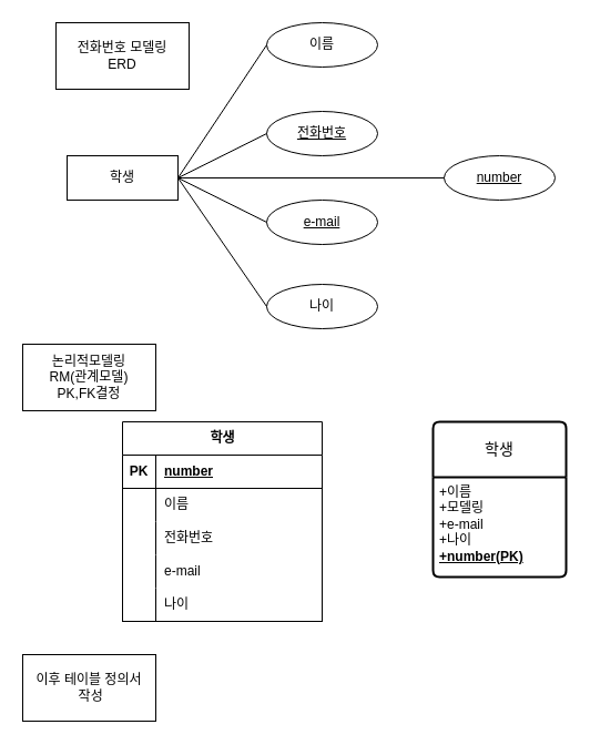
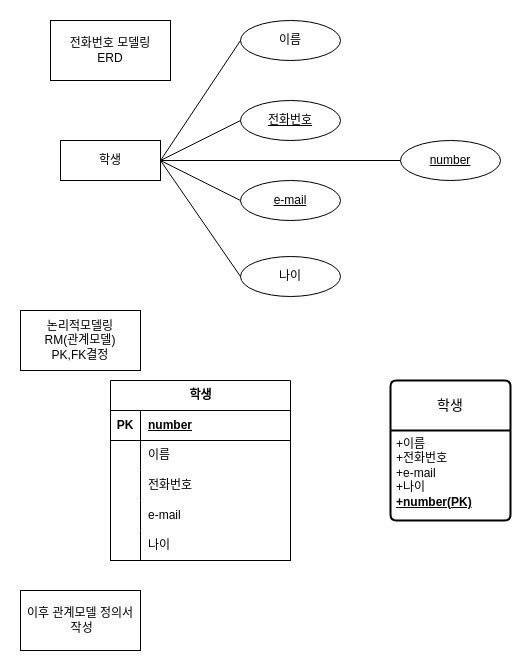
  <mxCell id="0" />
  <mxCell id="1" parent="0" />
  <mxCell id="2" value="이름" style="ellipse;whiteSpace=wrap;html=1;align=center;" vertex="1" parent="1"><mxGeometry x="240" y="20" width="100" height="40" as="geometry" /></mxCell>
  <mxCell id="3" value="학생" style="whiteSpace=wrap;html=1;align=center;" vertex="1" parent="1"><mxGeometry x="60" y="140" width="100" height="40" as="geometry" /></mxCell>
  <mxCell id="4" value="" style="endArrow=none;html=1;rounded=0;exitX=1;exitY=0.5;exitDx=0;exitDy=0;entryX=0;entryY=0.5;entryDx=0;entryDy=0;" edge="1" parent="1" source="3" target="2"><mxGeometry relative="1" as="geometry"><mxPoint x="130" y="420" as="sourcePoint" /><mxPoint x="290" y="420" as="targetPoint" /></mxGeometry></mxCell>
  <mxCell id="5" value="전화번호" style="ellipse;whiteSpace=wrap;html=1;align=center;verticalAlign=middle;fontStyle=4" vertex="1" parent="1"><mxGeometry x="240" y="100" width="100" height="40" as="geometry" /></mxCell>
  <mxCell id="6" value="e-mail" style="ellipse;whiteSpace=wrap;html=1;align=center;fontStyle=4" vertex="1" parent="1"><mxGeometry x="240" y="180" width="100" height="40" as="geometry" /></mxCell>
  <mxCell id="7" value="나이" style="ellipse;whiteSpace=wrap;html=1;align=center;" vertex="1" parent="1"><mxGeometry x="240" y="256" width="100" height="40" as="geometry" /></mxCell>
  <mxCell id="8" value="" style="endArrow=none;html=1;rounded=0;entryX=0;entryY=0.5;entryDx=0;entryDy=0;exitX=1;exitY=0.5;exitDx=0;exitDy=0;" edge="1" parent="1" source="3" target="5"><mxGeometry relative="1" as="geometry"><mxPoint x="200" y="210" as="sourcePoint" /><mxPoint x="250" y="50" as="targetPoint" /></mxGeometry></mxCell>
  <mxCell id="9" value="" style="endArrow=none;html=1;rounded=0;exitX=1;exitY=0.5;exitDx=0;exitDy=0;entryX=0;entryY=0.5;entryDx=0;entryDy=0;" edge="1" parent="1" source="3" target="6"><mxGeometry relative="1" as="geometry"><mxPoint x="160" y="180" as="sourcePoint" /><mxPoint x="260" y="60" as="targetPoint" /></mxGeometry></mxCell>
  <mxCell id="10" value="" style="endArrow=none;html=1;rounded=0;exitX=1;exitY=0.5;exitDx=0;exitDy=0;entryX=0;entryY=0.5;entryDx=0;entryDy=0;" edge="1" parent="1" source="3" target="7"><mxGeometry relative="1" as="geometry"><mxPoint x="170" y="190" as="sourcePoint" /><mxPoint x="270" y="70" as="targetPoint" /></mxGeometry></mxCell>
  <mxCell id="11" value="number" style="ellipse;whiteSpace=wrap;html=1;align=center;fontStyle=4;" vertex="1" parent="1"><mxGeometry x="400" y="140" width="100" height="40" as="geometry" /></mxCell>
  <mxCell id="12" value="" style="endArrow=none;html=1;rounded=0;entryX=0;entryY=0.5;entryDx=0;entryDy=0;exitX=1;exitY=0.5;exitDx=0;exitDy=0;" edge="1" parent="1" source="3" target="11"><mxGeometry relative="1" as="geometry"><mxPoint x="220" y="159.5" as="sourcePoint" /><mxPoint x="380" y="159.5" as="targetPoint" /></mxGeometry></mxCell>
  <mxCell id="13" value="학생" style="shape=table;startSize=30;container=1;collapsible=1;childLayout=tableLayout;fixedRows=1;rowLines=0;fontStyle=1;align=center;resizeLast=1;html=1;" vertex="1" parent="1"><mxGeometry x="110" y="380" width="180" height="180" as="geometry" /></mxCell>
  <mxCell id="14" value="" style="shape=tableRow;horizontal=0;startSize=0;swimlaneHead=0;swimlaneBody=0;fillColor=none;collapsible=0;dropTarget=0;points=[[0,0.5],[1,0.5]];portConstraint=eastwest;top=0;left=0;right=0;bottom=1;" vertex="1" parent="13"><mxGeometry y="30" width="180" height="30" as="geometry" /></mxCell>
  <mxCell id="15" value="PK" style="shape=partialRectangle;connectable=0;fillColor=none;top=0;left=0;bottom=0;right=0;fontStyle=1;overflow=hidden;whiteSpace=wrap;html=1;" vertex="1" parent="14"><mxGeometry width="30" height="30" as="geometry"><mxRectangle width="30" height="30" as="alternateBounds" /></mxGeometry></mxCell>
  <mxCell id="16" value="number" style="shape=partialRectangle;connectable=0;fillColor=none;top=0;left=0;bottom=0;right=0;align=left;spacingLeft=6;fontStyle=5;overflow=hidden;whiteSpace=wrap;html=1;" vertex="1" parent="14"><mxGeometry x="30" width="150" height="30" as="geometry"><mxRectangle width="150" height="30" as="alternateBounds" /></mxGeometry></mxCell>
  <mxCell id="17" value="" style="shape=tableRow;horizontal=0;startSize=0;swimlaneHead=0;swimlaneBody=0;fillColor=none;collapsible=0;dropTarget=0;points=[[0,0.5],[1,0.5]];portConstraint=eastwest;top=0;left=0;right=0;bottom=0;" vertex="1" parent="13"><mxGeometry y="60" width="180" height="30" as="geometry" /></mxCell>
  <mxCell id="18" value="" style="shape=partialRectangle;connectable=0;fillColor=none;top=0;left=0;bottom=0;right=0;editable=1;overflow=hidden;whiteSpace=wrap;html=1;" vertex="1" parent="17"><mxGeometry width="30" height="30" as="geometry"><mxRectangle width="30" height="30" as="alternateBounds" /></mxGeometry></mxCell>
  <mxCell id="19" value="이름&lt;span style=&quot;white-space: pre;&quot;&gt;&#09;&lt;/span&gt;" style="shape=partialRectangle;connectable=0;fillColor=none;top=0;left=0;bottom=0;right=0;align=left;spacingLeft=6;overflow=hidden;whiteSpace=wrap;html=1;" vertex="1" parent="17"><mxGeometry x="30" width="150" height="30" as="geometry"><mxRectangle width="150" height="30" as="alternateBounds" /></mxGeometry></mxCell>
  <mxCell id="20" value="" style="shape=tableRow;horizontal=0;startSize=0;swimlaneHead=0;swimlaneBody=0;fillColor=none;collapsible=0;dropTarget=0;points=[[0,0.5],[1,0.5]];portConstraint=eastwest;top=0;left=0;right=0;bottom=0;" vertex="1" parent="13"><mxGeometry y="90" width="180" height="30" as="geometry" /></mxCell>
  <mxCell id="21" value="" style="shape=partialRectangle;connectable=0;fillColor=none;top=0;left=0;bottom=0;right=0;editable=1;overflow=hidden;whiteSpace=wrap;html=1;" vertex="1" parent="20"><mxGeometry width="30" height="30" as="geometry"><mxRectangle width="30" height="30" as="alternateBounds" /></mxGeometry></mxCell>
  <mxCell id="22" value="전화번호" style="shape=partialRectangle;connectable=0;fillColor=none;top=0;left=0;bottom=0;right=0;align=left;spacingLeft=6;overflow=hidden;whiteSpace=wrap;html=1;" vertex="1" parent="20"><mxGeometry x="30" width="150" height="30" as="geometry"><mxRectangle width="150" height="30" as="alternateBounds" /></mxGeometry></mxCell>
  <mxCell id="23" value="" style="shape=tableRow;horizontal=0;startSize=0;swimlaneHead=0;swimlaneBody=0;fillColor=none;collapsible=0;dropTarget=0;points=[[0,0.5],[1,0.5]];portConstraint=eastwest;top=0;left=0;right=0;bottom=0;" vertex="1" parent="13"><mxGeometry y="120" width="180" height="30" as="geometry" /></mxCell>
  <mxCell id="24" value="" style="shape=partialRectangle;connectable=0;fillColor=none;top=0;left=0;bottom=0;right=0;editable=1;overflow=hidden;whiteSpace=wrap;html=1;" vertex="1" parent="23"><mxGeometry width="30" height="30" as="geometry"><mxRectangle width="30" height="30" as="alternateBounds" /></mxGeometry></mxCell>
  <mxCell id="25" value="e-mail" style="shape=partialRectangle;connectable=0;fillColor=none;top=0;left=0;bottom=0;right=0;align=left;spacingLeft=6;overflow=hidden;whiteSpace=wrap;html=1;" vertex="1" parent="23"><mxGeometry x="30" width="150" height="30" as="geometry"><mxRectangle width="150" height="30" as="alternateBounds" /></mxGeometry></mxCell>
  <mxCell id="26" value="" style="shape=tableRow;horizontal=0;startSize=0;swimlaneHead=0;swimlaneBody=0;fillColor=none;collapsible=0;dropTarget=0;points=[[0,0.5],[1,0.5]];portConstraint=eastwest;top=0;left=0;right=0;bottom=1;fontStyle=0" vertex="1" parent="13"><mxGeometry y="150" width="180" height="30" as="geometry" /></mxCell>
  <mxCell id="27" value="" style="shape=partialRectangle;connectable=0;fillColor=none;top=0;left=0;bottom=0;right=0;fontStyle=1;overflow=hidden;whiteSpace=wrap;html=1;" vertex="1" parent="26"><mxGeometry width="30" height="30" as="geometry"><mxRectangle width="30" height="30" as="alternateBounds" /></mxGeometry></mxCell>
  <mxCell id="28" value="&lt;span style=&quot;font-weight: normal;&quot;&gt;나이&lt;/span&gt;" style="shape=partialRectangle;connectable=0;fillColor=none;top=0;left=0;bottom=0;right=0;align=left;spacingLeft=6;fontStyle=1;overflow=hidden;whiteSpace=wrap;html=1;" vertex="1" parent="26"><mxGeometry x="30" width="150" height="30" as="geometry"><mxRectangle width="150" height="30" as="alternateBounds" /></mxGeometry></mxCell>
  <mxCell id="29" value="학생" style="swimlane;childLayout=stackLayout;horizontal=1;startSize=50;horizontalStack=0;rounded=1;fontSize=14;fontStyle=0;strokeWidth=2;resizeParent=0;resizeLast=1;shadow=0;dashed=0;align=center;arcSize=4;whiteSpace=wrap;html=1;" vertex="1" parent="1"><mxGeometry x="390" y="380" width="120" height="140" as="geometry" /></mxCell>
- <mxCell id="30" value="+이름&lt;br&gt;+모델링&lt;br&gt;+e-mail&lt;br&gt;+나이&lt;br&gt;&lt;u&gt;&lt;b&gt;+number(PK)&lt;/b&gt;&lt;/u&gt;" style="align=left;strokeColor=none;fillColor=none;spacingLeft=4;fontSize=12;verticalAlign=top;resizable=0;rotatable=0;part=1;html=1;" vertex="1" parent="29"><mxGeometry y="50" width="120" height="90" as="geometry" /></mxCell>
- <mxCell id="31" value="이후 테이블 정의서&lt;br&gt;&amp;nbsp;작성" style="rounded=0;whiteSpace=wrap;html=1;" vertex="1" parent="1"><mxGeometry x="20" y="590" width="120" height="60" as="geometry" /></mxCell>
+ <mxCell id="30" value="+이름&lt;br&gt;+전화번호&lt;br&gt;+e-mail&lt;br&gt;+나이&lt;br&gt;&lt;u&gt;&lt;b&gt;+number(PK)&lt;/b&gt;&lt;/u&gt;" style="align=left;strokeColor=none;fillColor=none;spacingLeft=4;fontSize=12;verticalAlign=top;resizable=0;rotatable=0;part=1;html=1;" vertex="1" parent="29"><mxGeometry y="50" width="120" height="90" as="geometry" /></mxCell>
+ <mxCell id="31" value="이후 관계모델 정의서&lt;br&gt;&amp;nbsp;작성" style="rounded=0;whiteSpace=wrap;html=1;" vertex="1" parent="1"><mxGeometry x="20" y="590" width="120" height="60" as="geometry" /></mxCell>
  <mxCell id="32" value="전화번호 모델링&lt;br&gt;ERD" style="rounded=0;whiteSpace=wrap;html=1;" vertex="1" parent="1"><mxGeometry x="50" y="20" width="120" height="60" as="geometry" /></mxCell>
  <mxCell id="33" value="논리적모델링&lt;br&gt;RM(관계모델)&lt;br&gt;PK,FK결정" style="rounded=0;whiteSpace=wrap;html=1;" vertex="1" parent="1"><mxGeometry x="20" y="310" width="120" height="60" as="geometry" /></mxCell>
